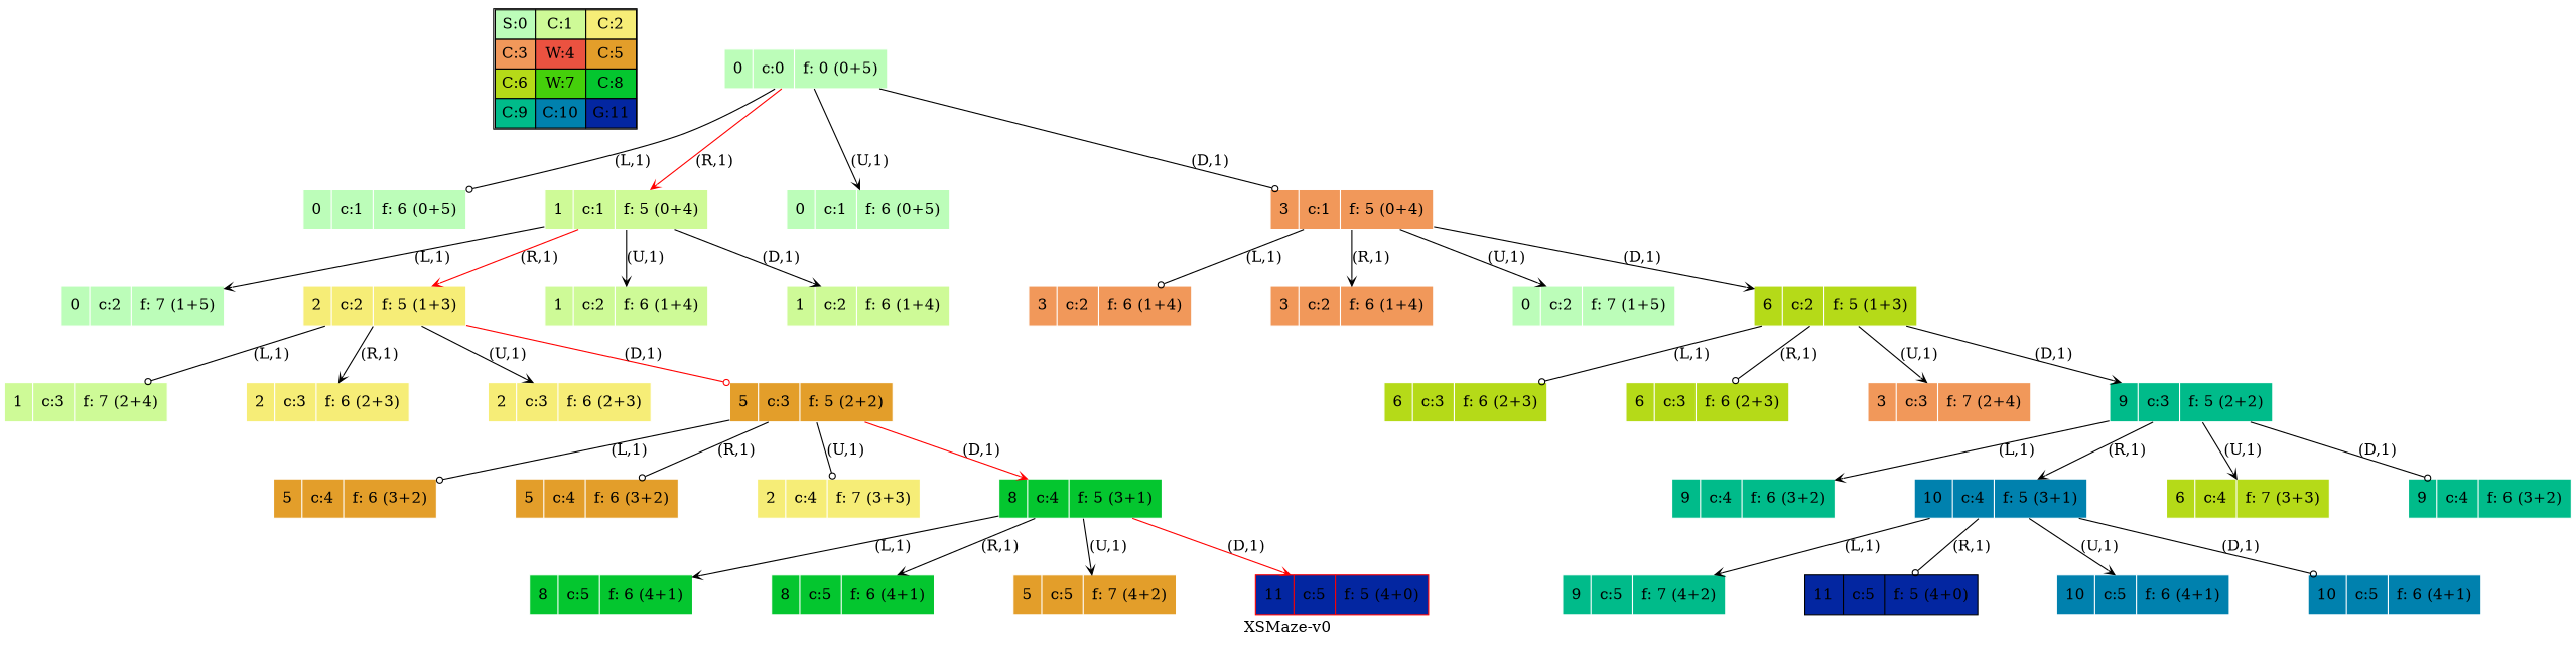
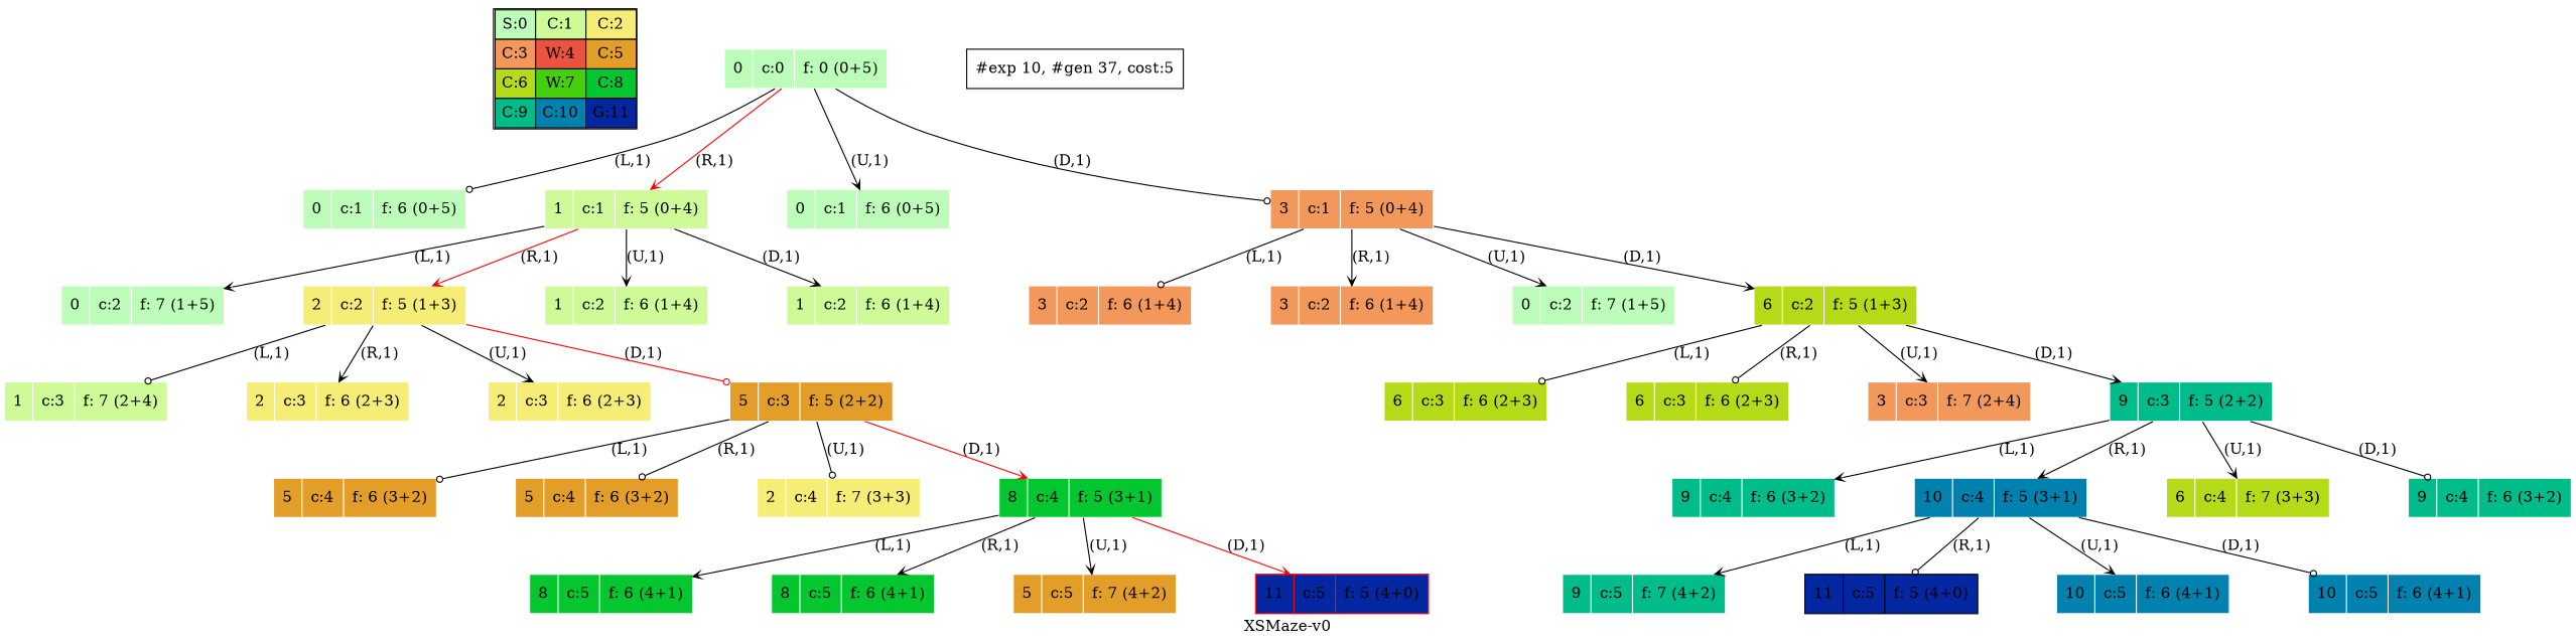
  digraph {
    label="XSMaze-v0"
    nodesep=1
    ranksep=0.5
    node [shape=record color=white fillcolor="0.32745098 0.267733   0.99083125 1.        " style=filled]
    edge [arrowsize=0.7 arrowhead=vee]
    n1 [label=<<table border="1" cellpadding="5" cellspacing="0" cellborder="1"><tr><td bgcolor="0.32745098 0.267733   0.99083125 1.        ">S:0</td><td bgcolor="0.24117647 0.39545121 0.97940977 1.        ">C:1</td><td bgcolor="0.15490196 0.51591783 0.96349314 1.        ">C:2</td></tr><tr><td bgcolor="0.06862745 0.62692381 0.94315443 1.        ">C:3</td><td bgcolor="0.01764706 0.72643357 0.91848699 1.        ">W:4</td><td bgcolor="0.10392157 0.81262237 0.88960401 1.        ">C:5</td></tr><tr><td bgcolor="0.19803922 0.88960401 0.8534438  1.        ">C:6</td><td bgcolor="0.28431373 0.94315443 0.81619691 1.        ">W:7</td><td bgcolor="0.37058824 0.97940977 0.77520398 1.        ">C:8</td></tr><tr><td bgcolor="0.45686275 0.99770518 0.73065313 1.        ">C:9</td><td bgcolor="0.54313725 0.99770518 0.68274886 1.        ">C:10</td><td bgcolor="0.62941176 0.97940977 0.63171101 1.        ">G:11</td></tr></table>> shape=plaintext color="" fillcolor="" style=""]
    n2 [label="<f0>0 |<f1> c:0 |<f2> f: 0 (0+5)"]
    n3 [label="<f0>0 |<f1> c:1 |<f2> f: 6 (0+5)"]
    n4 [fillcolor="0.24117647 0.39545121 0.97940977 1.        " label="<f0>1 |<f1> c:1 |<f2> f: 5 (0+4)"]
    n5 [label="<f0>0 |<f1> c:1 |<f2> f: 6 (0+5)"]
    n6 [fillcolor="0.06862745 0.62692381 0.94315443 1.        " label="<f0>3 |<f1> c:1 |<f2> f: 5 (0+4)"]
    n7 [label="<f0>0 |<f1> c:2 |<f2> f: 7 (1+5)"]
    n8 [fillcolor="0.15490196 0.51591783 0.96349314 1.        " label="<f0>2 |<f1> c:2 |<f2> f: 5 (1+3)"]
    n9 [fillcolor="0.24117647 0.39545121 0.97940977 1.        " label="<f0>1 |<f1> c:2 |<f2> f: 6 (1+4)"]
    n10 [fillcolor="0.24117647 0.39545121 0.97940977 1.        " label="<f0>1 |<f1> c:2 |<f2> f: 6 (1+4)"]
    n11 [fillcolor="0.06862745 0.62692381 0.94315443 1.        " label="<f0>3 |<f1> c:2 |<f2> f: 6 (1+4)"]
    n12 [fillcolor="0.06862745 0.62692381 0.94315443 1.        " label="<f0>3 |<f1> c:2 |<f2> f: 6 (1+4)"]
    n13 [label="<f0>0 |<f1> c:2 |<f2> f: 7 (1+5)"]
    n14 [fillcolor="0.19803922 0.88960401 0.8534438  1.        " label="<f0>6 |<f1> c:2 |<f2> f: 5 (1+3)"]
    n15 [fillcolor="0.24117647 0.39545121 0.97940977 1.        " label="<f0>1 |<f1> c:3 |<f2> f: 7 (2+4)"]
    n16 [fillcolor="0.15490196 0.51591783 0.96349314 1.        " label="<f0>2 |<f1> c:3 |<f2> f: 6 (2+3)"]
    n17 [fillcolor="0.15490196 0.51591783 0.96349314 1.        " label="<f0>2 |<f1> c:3 |<f2> f: 6 (2+3)"]
    n18 [fillcolor="0.10392157 0.81262237 0.88960401 1.        " label="<f0>5 |<f1> c:3 |<f2> f: 5 (2+2)"]
    n19 [fillcolor="0.19803922 0.88960401 0.8534438  1.        " label="<f0>6 |<f1> c:3 |<f2> f: 6 (2+3)"]
    n20 [fillcolor="0.19803922 0.88960401 0.8534438  1.        " label="<f0>6 |<f1> c:3 |<f2> f: 6 (2+3)"]
    n21 [fillcolor="0.06862745 0.62692381 0.94315443 1.        " label="<f0>3 |<f1> c:3 |<f2> f: 7 (2+4)"]
    n22 [fillcolor="0.45686275 0.99770518 0.73065313 1.        " label="<f0>9 |<f1> c:3 |<f2> f: 5 (2+2)"]
    n23 [fillcolor="0.10392157 0.81262237 0.88960401 1.        " label="<f0>5 |<f1> c:4 |<f2> f: 6 (3+2)"]
    n24 [fillcolor="0.10392157 0.81262237 0.88960401 1.        " label="<f0>5 |<f1> c:4 |<f2> f: 6 (3+2)"]
    n25 [fillcolor="0.15490196 0.51591783 0.96349314 1.        " label="<f0>2 |<f1> c:4 |<f2> f: 7 (3+3)"]
    n26 [fillcolor="0.37058824 0.97940977 0.77520398 1.        " label="<f0>8 |<f1> c:4 |<f2> f: 5 (3+1)"]
    n27 [fillcolor="0.45686275 0.99770518 0.73065313 1.        " label="<f0>9 |<f1> c:4 |<f2> f: 6 (3+2)"]
    n28 [fillcolor="0.54313725 0.99770518 0.68274886 1.        " label="<f0>10 |<f1> c:4 |<f2> f: 5 (3+1)"]
    n29 [fillcolor="0.19803922 0.88960401 0.8534438  1.        " label="<f0>6 |<f1> c:4 |<f2> f: 7 (3+3)"]
    n30 [fillcolor="0.45686275 0.99770518 0.73065313 1.        " label="<f0>9 |<f1> c:4 |<f2> f: 6 (3+2)"]
    n31 [fillcolor="0.37058824 0.97940977 0.77520398 1.        " label="<f0>8 |<f1> c:5 |<f2> f: 6 (4+1)"]
    n32 [fillcolor="0.37058824 0.97940977 0.77520398 1.        " label="<f0>8 |<f1> c:5 |<f2> f: 6 (4+1)"]
    n33 [fillcolor="0.10392157 0.81262237 0.88960401 1.        " label="<f0>5 |<f1> c:5 |<f2> f: 7 (4+2)"]
    n34 [color=red fillcolor="0.62941176 0.97940977 0.63171101 1.        " label="<f0>11 |<f1> c:5 |<f2> f: 5 (4+0)"]
    n35 [fillcolor="0.45686275 0.99770518 0.73065313 1.        " label="<f0>9 |<f1> c:5 |<f2> f: 7 (4+2)"]
    n36 [color=black fillcolor="0.62941176 0.97940977 0.63171101 1.        " label="<f0>11 |<f1> c:5 |<f2> f: 5 (4+0)"]
    n37 [fillcolor="0.54313725 0.99770518 0.68274886 1.        " label="<f0>10 |<f1> c:5 |<f2> f: 6 (4+1)"]
    n38 [fillcolor="0.54313725 0.99770518 0.68274886 1.        " label="<f0>10 |<f1> c:5 |<f2> f: 6 (4+1)"]
+   "#exp 10, #gen 37, cost:5" [shape=box color="" fillcolor="" style=""]
    subgraph sub_1 {
      label=Map
      n1
    }
    n2 -> n3 [label="(L,1)" arrowhead=odot]
    n2 -> n4 [color=red label="(R,1)"]
    n2 -> n5 [label="(U,1)"]
    n2 -> n6 [label="(D,1)" arrowhead=odot]
    n4 -> n7 [label="(L,1)"]
    n4 -> n8 [color=red label="(R,1)"]
    n4 -> n9 [label="(U,1)"]
    n4 -> n10 [label="(D,1)"]
    n6 -> n11 [label="(L,1)" arrowhead=odot]
    n6 -> n12 [label="(R,1)"]
    n6 -> n13 [label="(U,1)"]
    n6 -> n14 [label="(D,1)"]
    n8 -> n15 [label="(L,1)" arrowhead=odot]
    n8 -> n16 [label="(R,1)"]
    n8 -> n17 [label="(U,1)"]
    n8 -> n18 [color=red label="(D,1)" arrowhead=odot]
    n14 -> n19 [label="(L,1)" arrowhead=odot]
    n14 -> n20 [label="(R,1)" arrowhead=odot]
    n14 -> n21 [label="(U,1)"]
    n14 -> n22 [label="(D,1)"]
    n18 -> n23 [label="(L,1)" arrowhead=odot]
    n18 -> n24 [label="(R,1)" arrowhead=odot]
    n18 -> n25 [label="(U,1)" arrowhead=odot]
    n18 -> n26 [color=red label="(D,1)"]
    n22 -> n27 [label="(L,1)"]
    n22 -> n28 [label="(R,1)"]
    n22 -> n29 [label="(U,1)"]
    n22 -> n30 [label="(D,1)" arrowhead=odot]
    n26 -> n31 [label="(L,1)"]
    n26 -> n32 [label="(R,1)"]
    n26 -> n33 [label="(U,1)"]
    n26 -> n34 [color=red label="(D,1)"]
    n28 -> n35 [label="(L,1)"]
    n28 -> n36 [label="(R,1)" arrowhead=odot]
    n28 -> n37 [label="(U,1)"]
    n28 -> n38 [label="(D,1)" arrowhead=odot]
  }
